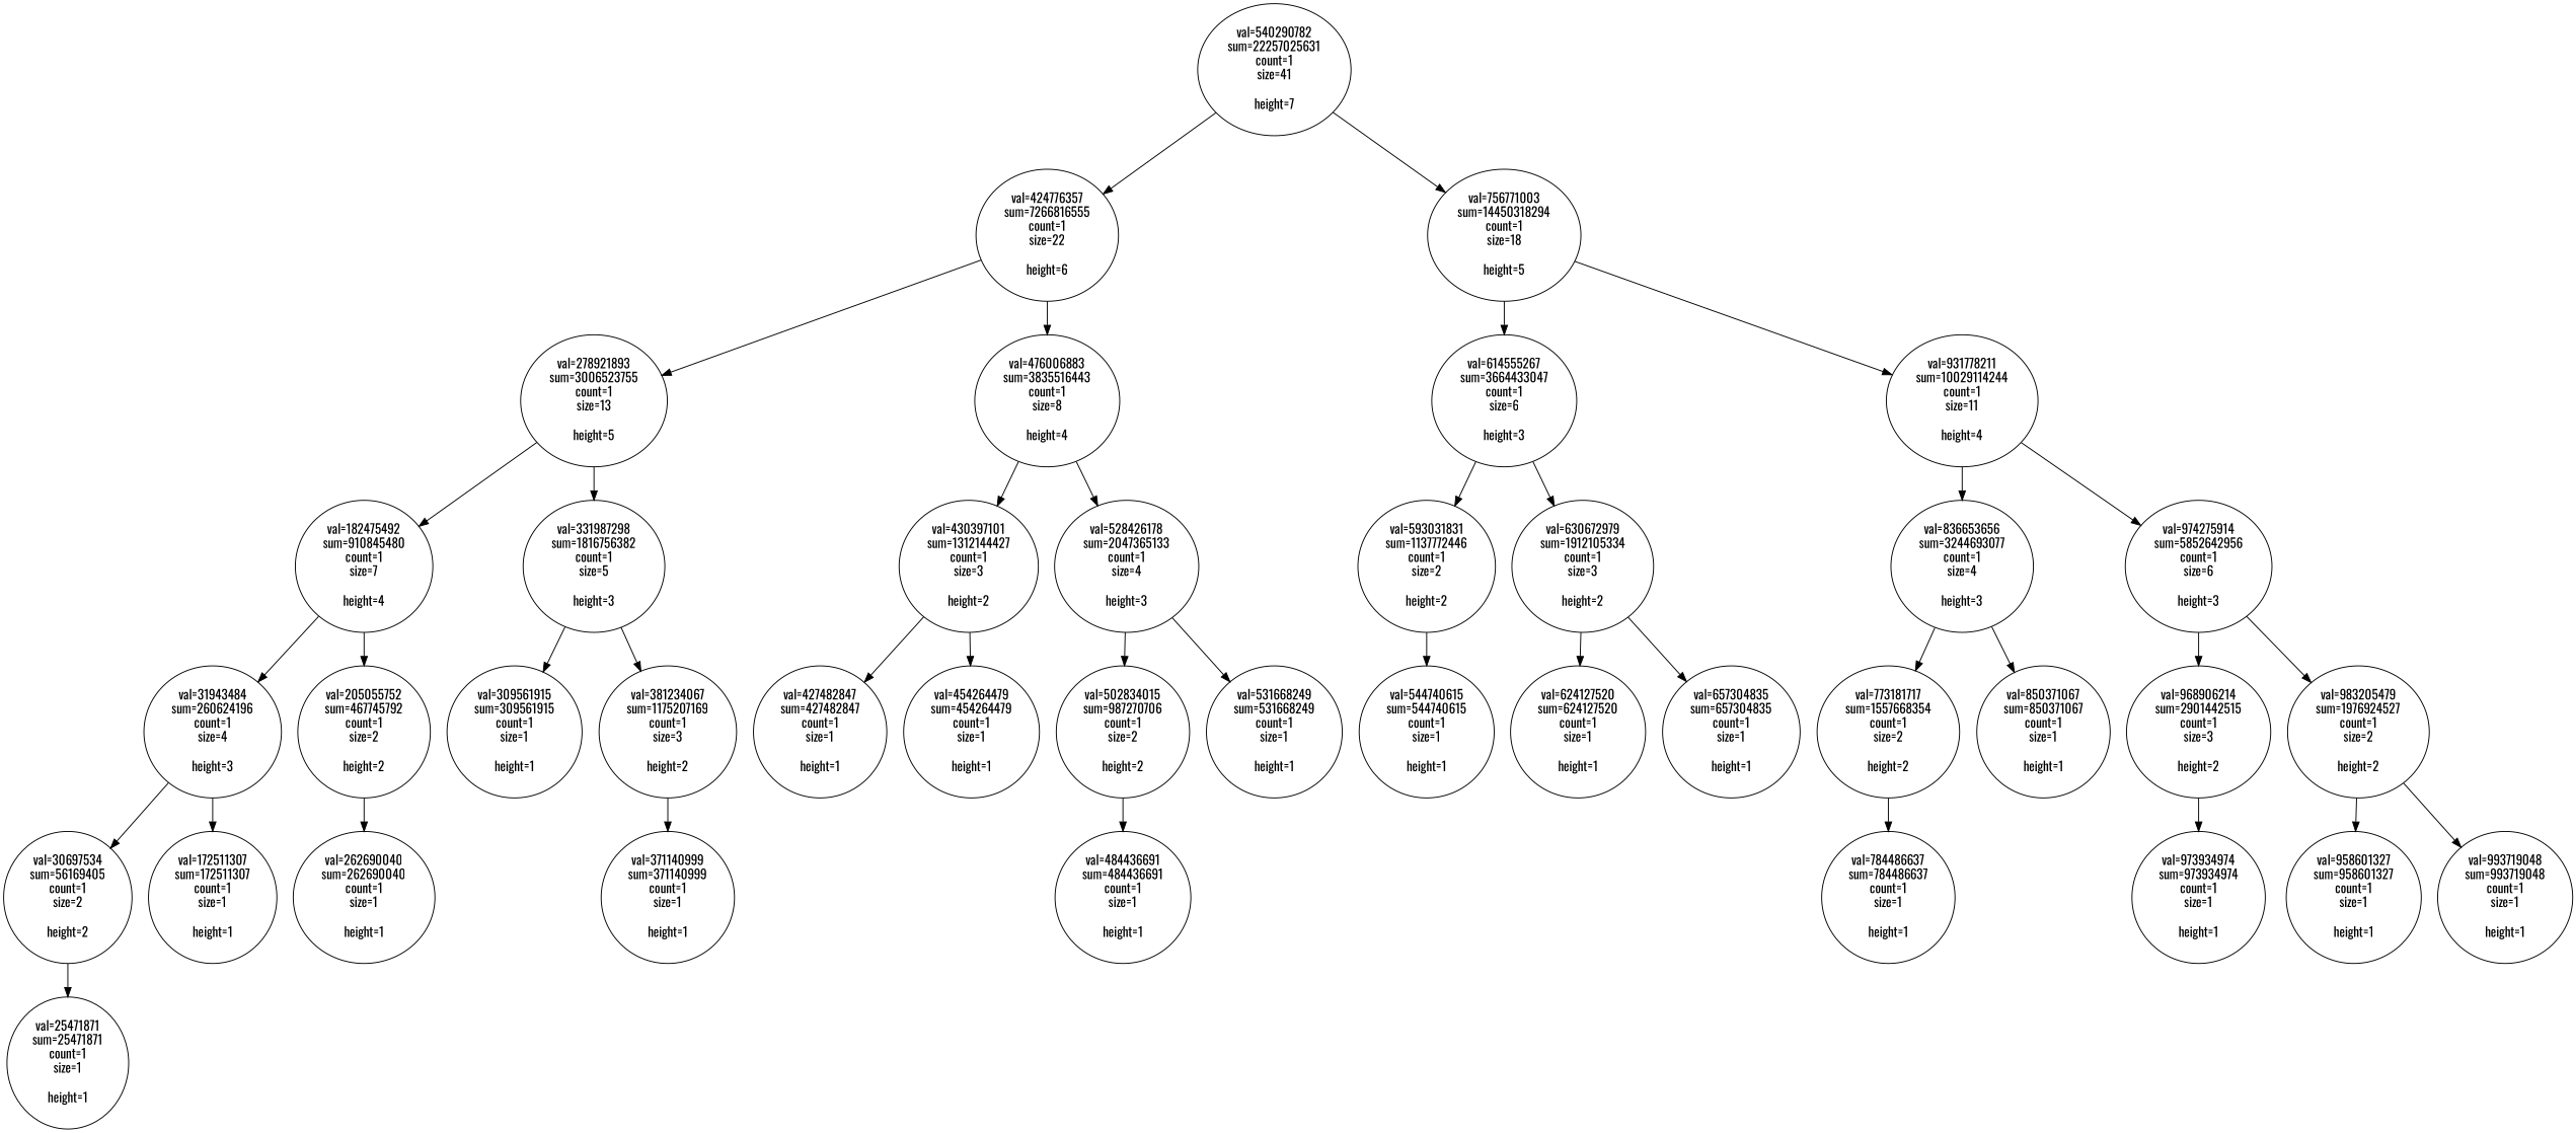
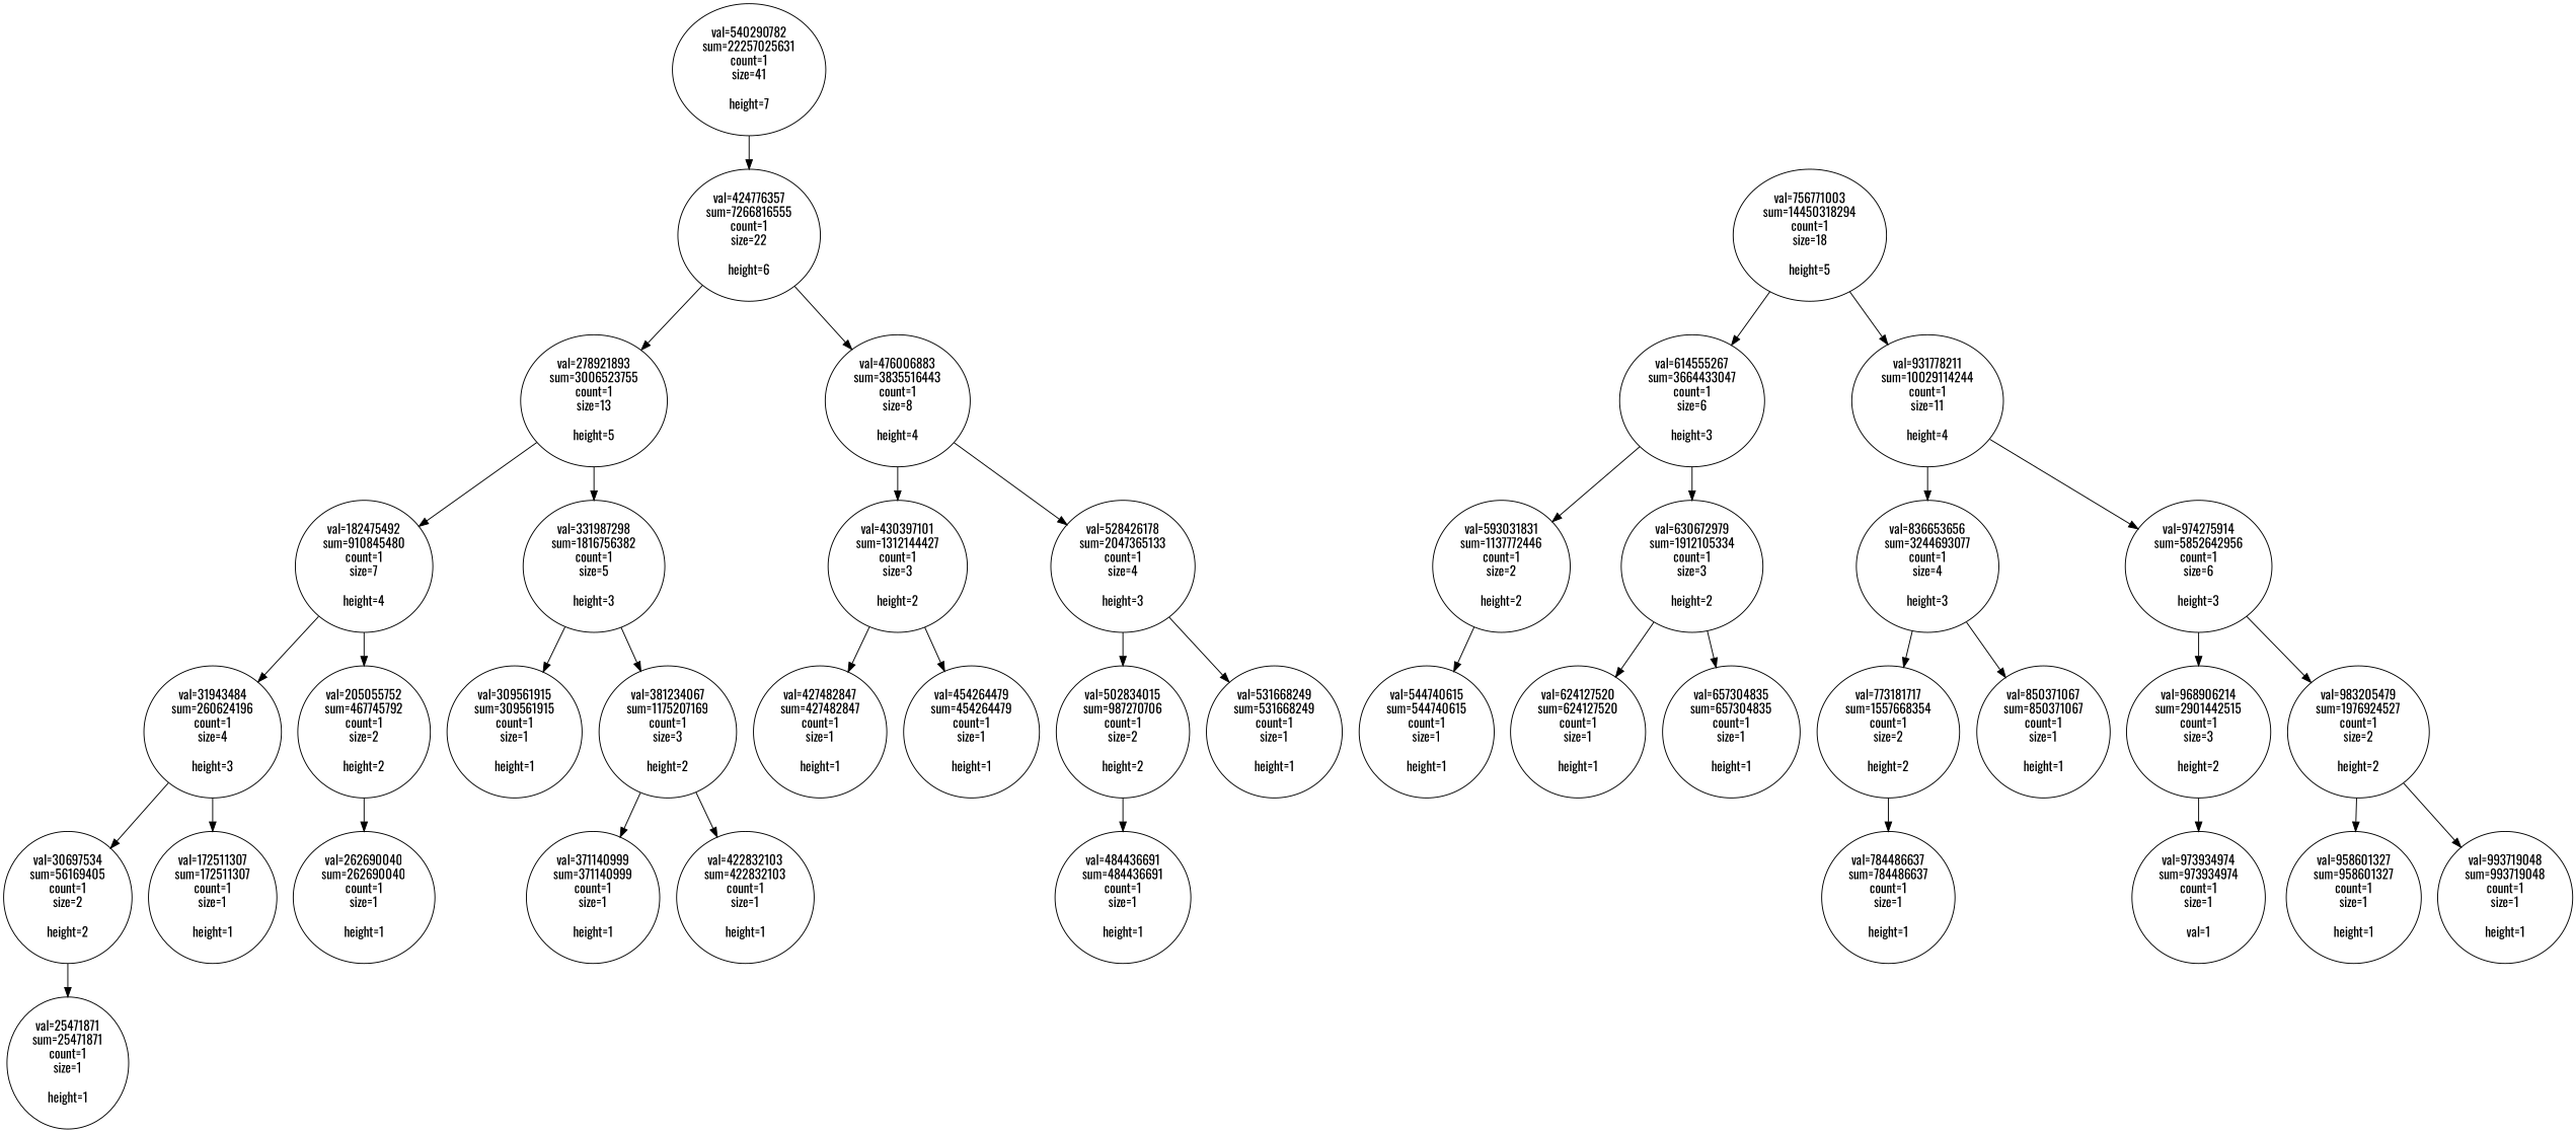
  digraph {
    fontname=Oswald
    node [fontname=Oswald]
    edge [fontname=Oswald]
    n1 [label=<val=540290782<BR/>sum=22257025631<BR/>count=1<BR/>size=41<BR/><BR/>height=7<BR/>>]
    n2 [label=<val=424776357<BR/>sum=7266816555<BR/>count=1<BR/>size=22<BR/><BR/>height=6<BR/>>]
    n3 [label=<val=756771003<BR/>sum=14450318294<BR/>count=1<BR/>size=18<BR/><BR/>height=5<BR/>>]
    n4 [label=<val=25471871<BR/>sum=25471871<BR/>count=1<BR/>size=1<BR/><BR/>height=1<BR/>>]
    n5 [label=<val=30697534<BR/>sum=56169405<BR/>count=1<BR/>size=2<BR/><BR/>height=2<BR/>>]
    n6 [label=<val=31943484<BR/>sum=260624196<BR/>count=1<BR/>size=4<BR/><BR/>height=3<BR/>>]
    n7 [label=<val=172511307<BR/>sum=172511307<BR/>count=1<BR/>size=1<BR/><BR/>height=1<BR/>>]
    n8 [label=<val=182475492<BR/>sum=910845480<BR/>count=1<BR/>size=7<BR/><BR/>height=4<BR/>>]
    n9 [label=<val=205055752<BR/>sum=467745792<BR/>count=1<BR/>size=2<BR/><BR/>height=2<BR/>>]
    n10 [label=<val=262690040<BR/>sum=262690040<BR/>count=1<BR/>size=1<BR/><BR/>height=1<BR/>>]
    n11 [label=<val=278921893<BR/>sum=3006523755<BR/>count=1<BR/>size=13<BR/><BR/>height=5<BR/>>]
    n12 [label=<val=331987298<BR/>sum=1816756382<BR/>count=1<BR/>size=5<BR/><BR/>height=3<BR/>>]
    n13 [label=<val=309561915<BR/>sum=309561915<BR/>count=1<BR/>size=1<BR/><BR/>height=1<BR/>>]
    n14 [label=<val=381234067<BR/>sum=1175207169<BR/>count=1<BR/>size=3<BR/><BR/>height=2<BR/>>]
    n15 [label=<val=371140999<BR/>sum=371140999<BR/>count=1<BR/>size=1<BR/><BR/>height=1<BR/>>]
+   n16 [label=<val=422832103<BR/>sum=422832103<BR/>count=1<BR/>size=1<BR/><BR/>height=1<BR/>>]
    n17 [label=<val=476006883<BR/>sum=3835516443<BR/>count=1<BR/>size=8<BR/><BR/>height=4<BR/>>]
    n18 [label=<val=430397101<BR/>sum=1312144427<BR/>count=1<BR/>size=3<BR/><BR/>height=2<BR/>>]
    n19 [label=<val=528426178<BR/>sum=2047365133<BR/>count=1<BR/>size=4<BR/><BR/>height=3<BR/>>]
    n20 [label=<val=427482847<BR/>sum=427482847<BR/>count=1<BR/>size=1<BR/><BR/>height=1<BR/>>]
    n21 [label=<val=454264479<BR/>sum=454264479<BR/>count=1<BR/>size=1<BR/><BR/>height=1<BR/>>]
    n22 [label=<val=502834015<BR/>sum=987270706<BR/>count=1<BR/>size=2<BR/><BR/>height=2<BR/>>]
    n23 [label=<val=531668249<BR/>sum=531668249<BR/>count=1<BR/>size=1<BR/><BR/>height=1<BR/>>]
    n24 [label=<val=484436691<BR/>sum=484436691<BR/>count=1<BR/>size=1<BR/><BR/>height=1<BR/>>]
    n25 [label=<val=614555267<BR/>sum=3664433047<BR/>count=1<BR/>size=6<BR/><BR/>height=3<BR/>>]
    n26 [label=<val=931778211<BR/>sum=10029114244<BR/>count=1<BR/>size=11<BR/><BR/>height=4<BR/>>]
    n27 [label=<val=544740615<BR/>sum=544740615<BR/>count=1<BR/>size=1<BR/><BR/>height=1<BR/>>]
    n28 [label=<val=593031831<BR/>sum=1137772446<BR/>count=1<BR/>size=2<BR/><BR/>height=2<BR/>>]
    n29 [label=<val=630672979<BR/>sum=1912105334<BR/>count=1<BR/>size=3<BR/><BR/>height=2<BR/>>]
    n30 [label=<val=624127520<BR/>sum=624127520<BR/>count=1<BR/>size=1<BR/><BR/>height=1<BR/>>]
    n31 [label=<val=657304835<BR/>sum=657304835<BR/>count=1<BR/>size=1<BR/><BR/>height=1<BR/>>]
    n32 [label=<val=836653656<BR/>sum=3244693077<BR/>count=1<BR/>size=4<BR/><BR/>height=3<BR/>>]
    n33 [label=<val=974275914<BR/>sum=5852642956<BR/>count=1<BR/>size=6<BR/><BR/>height=3<BR/>>]
    n34 [label=<val=773181717<BR/>sum=1557668354<BR/>count=1<BR/>size=2<BR/><BR/>height=2<BR/>>]
    n35 [label=<val=784486637<BR/>sum=784486637<BR/>count=1<BR/>size=1<BR/><BR/>height=1<BR/>>]
    n36 [label=<val=850371067<BR/>sum=850371067<BR/>count=1<BR/>size=1<BR/><BR/>height=1<BR/>>]
    n37 [label=<val=968906214<BR/>sum=2901442515<BR/>count=1<BR/>size=3<BR/><BR/>height=2<BR/>>]
    n38 [label=<val=983205479<BR/>sum=1976924527<BR/>count=1<BR/>size=2<BR/><BR/>height=2<BR/>>]
    n39 [label=<val=958601327<BR/>sum=958601327<BR/>count=1<BR/>size=1<BR/><BR/>height=1<BR/>>]
-   n40 [label=<val=973934974<BR/>sum=973934974<BR/>count=1<BR/>size=1<BR/><BR/>height=1<BR/>>]
+   n40 [label=<val=973934974<BR/>sum=973934974<BR/>count=1<BR/>size=1<BR/><BR/>val=1<BR/>>]
    n41 [label=<val=993719048<BR/>sum=993719048<BR/>count=1<BR/>size=1<BR/><BR/>height=1<BR/>>]
    subgraph sub_1 {
      rank=source
      n1
    }
    n1 -> n2
-   n1 -> n3
    n2 -> n11
    n2 -> n17
    n3 -> n25
    n3 -> n26
    n5 -> n4
    n6 -> n5
    n6 -> n7
    n8 -> n6
    n8 -> n9
    n9 -> n10
    n11 -> n8
    n11 -> n12
    n12 -> n13
    n12 -> n14
    n14 -> n15
+   n14 -> n16
    n17 -> n18
    n17 -> n19
    n18 -> n20
    n18 -> n21
    n19 -> n22
    n19 -> n23
    n22 -> n24
    n25 -> n28
    n25 -> n29
    n26 -> n32
    n26 -> n33
    n28 -> n27
    n29 -> n30
    n29 -> n31
    n32 -> n34
    n32 -> n36
    n33 -> n37
    n33 -> n38
    n34 -> n35
    n37 -> n40
    n38 -> n39
    n38 -> n41
  }
